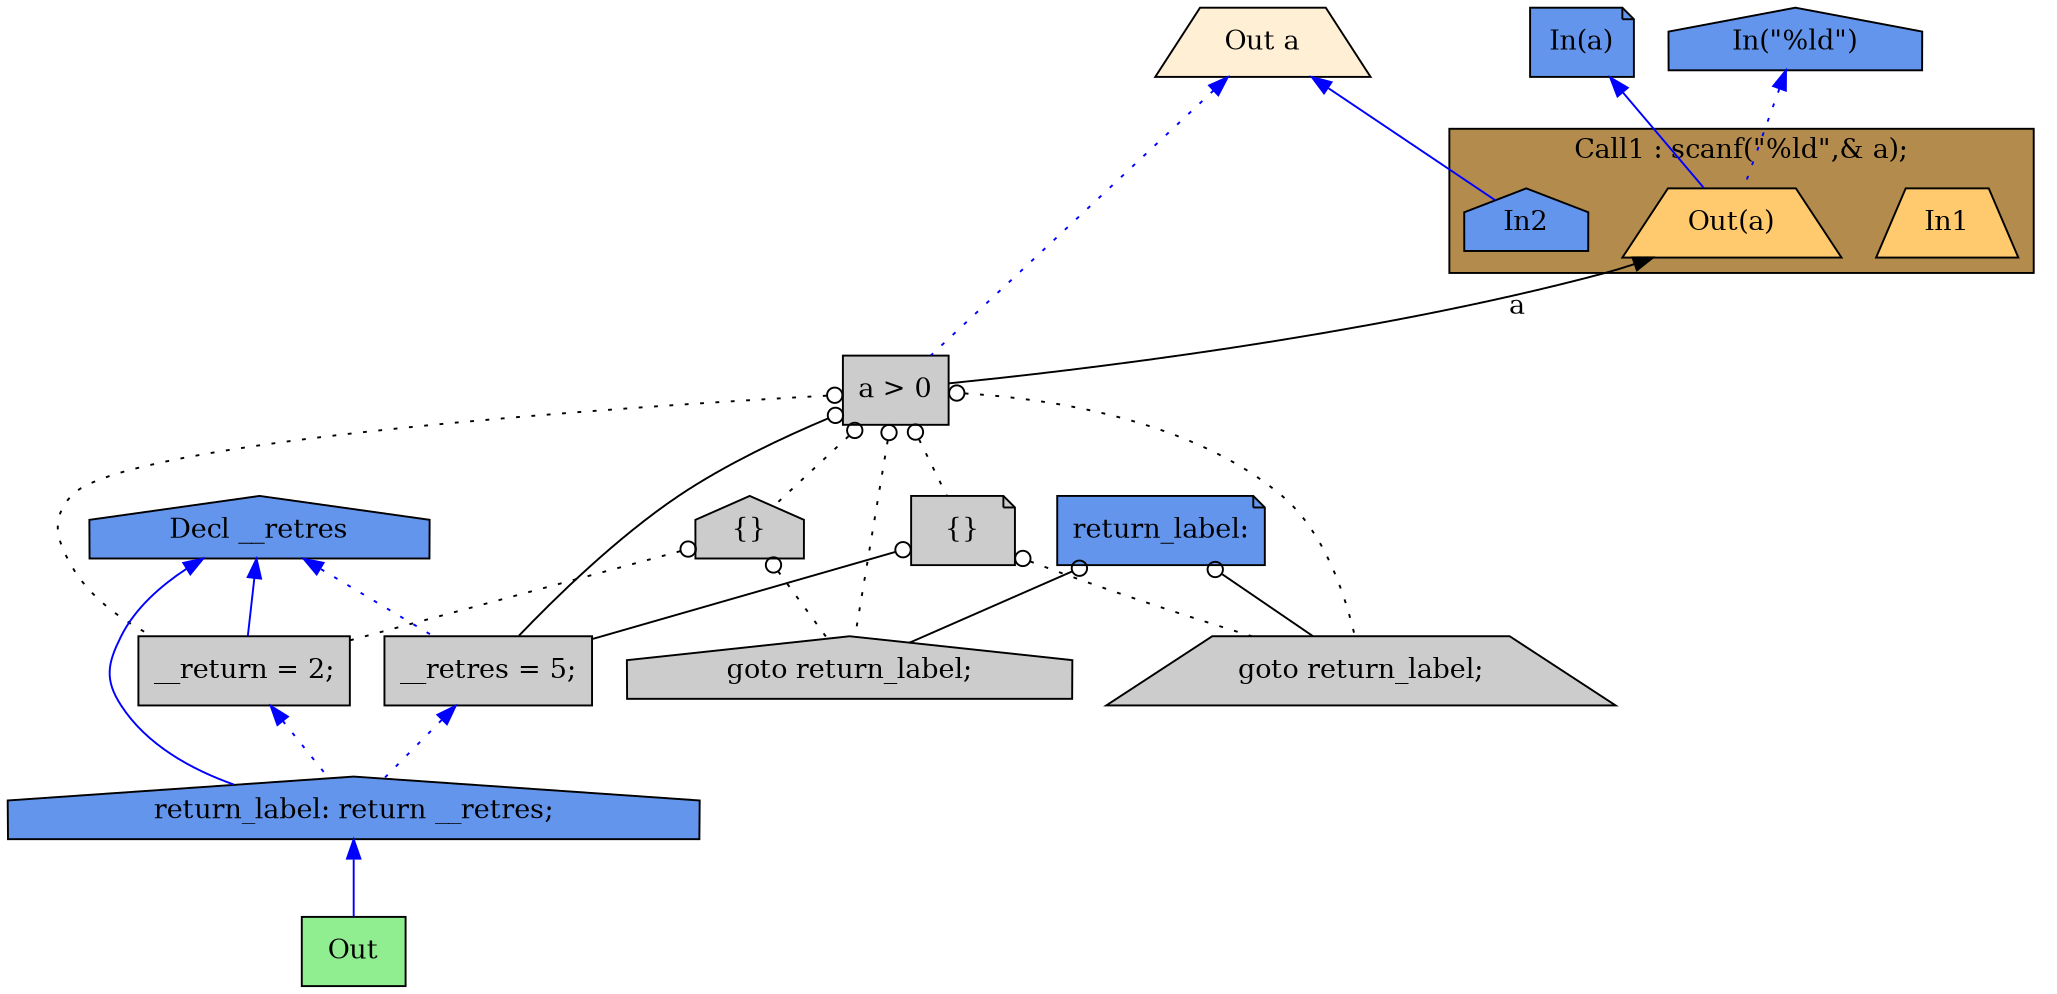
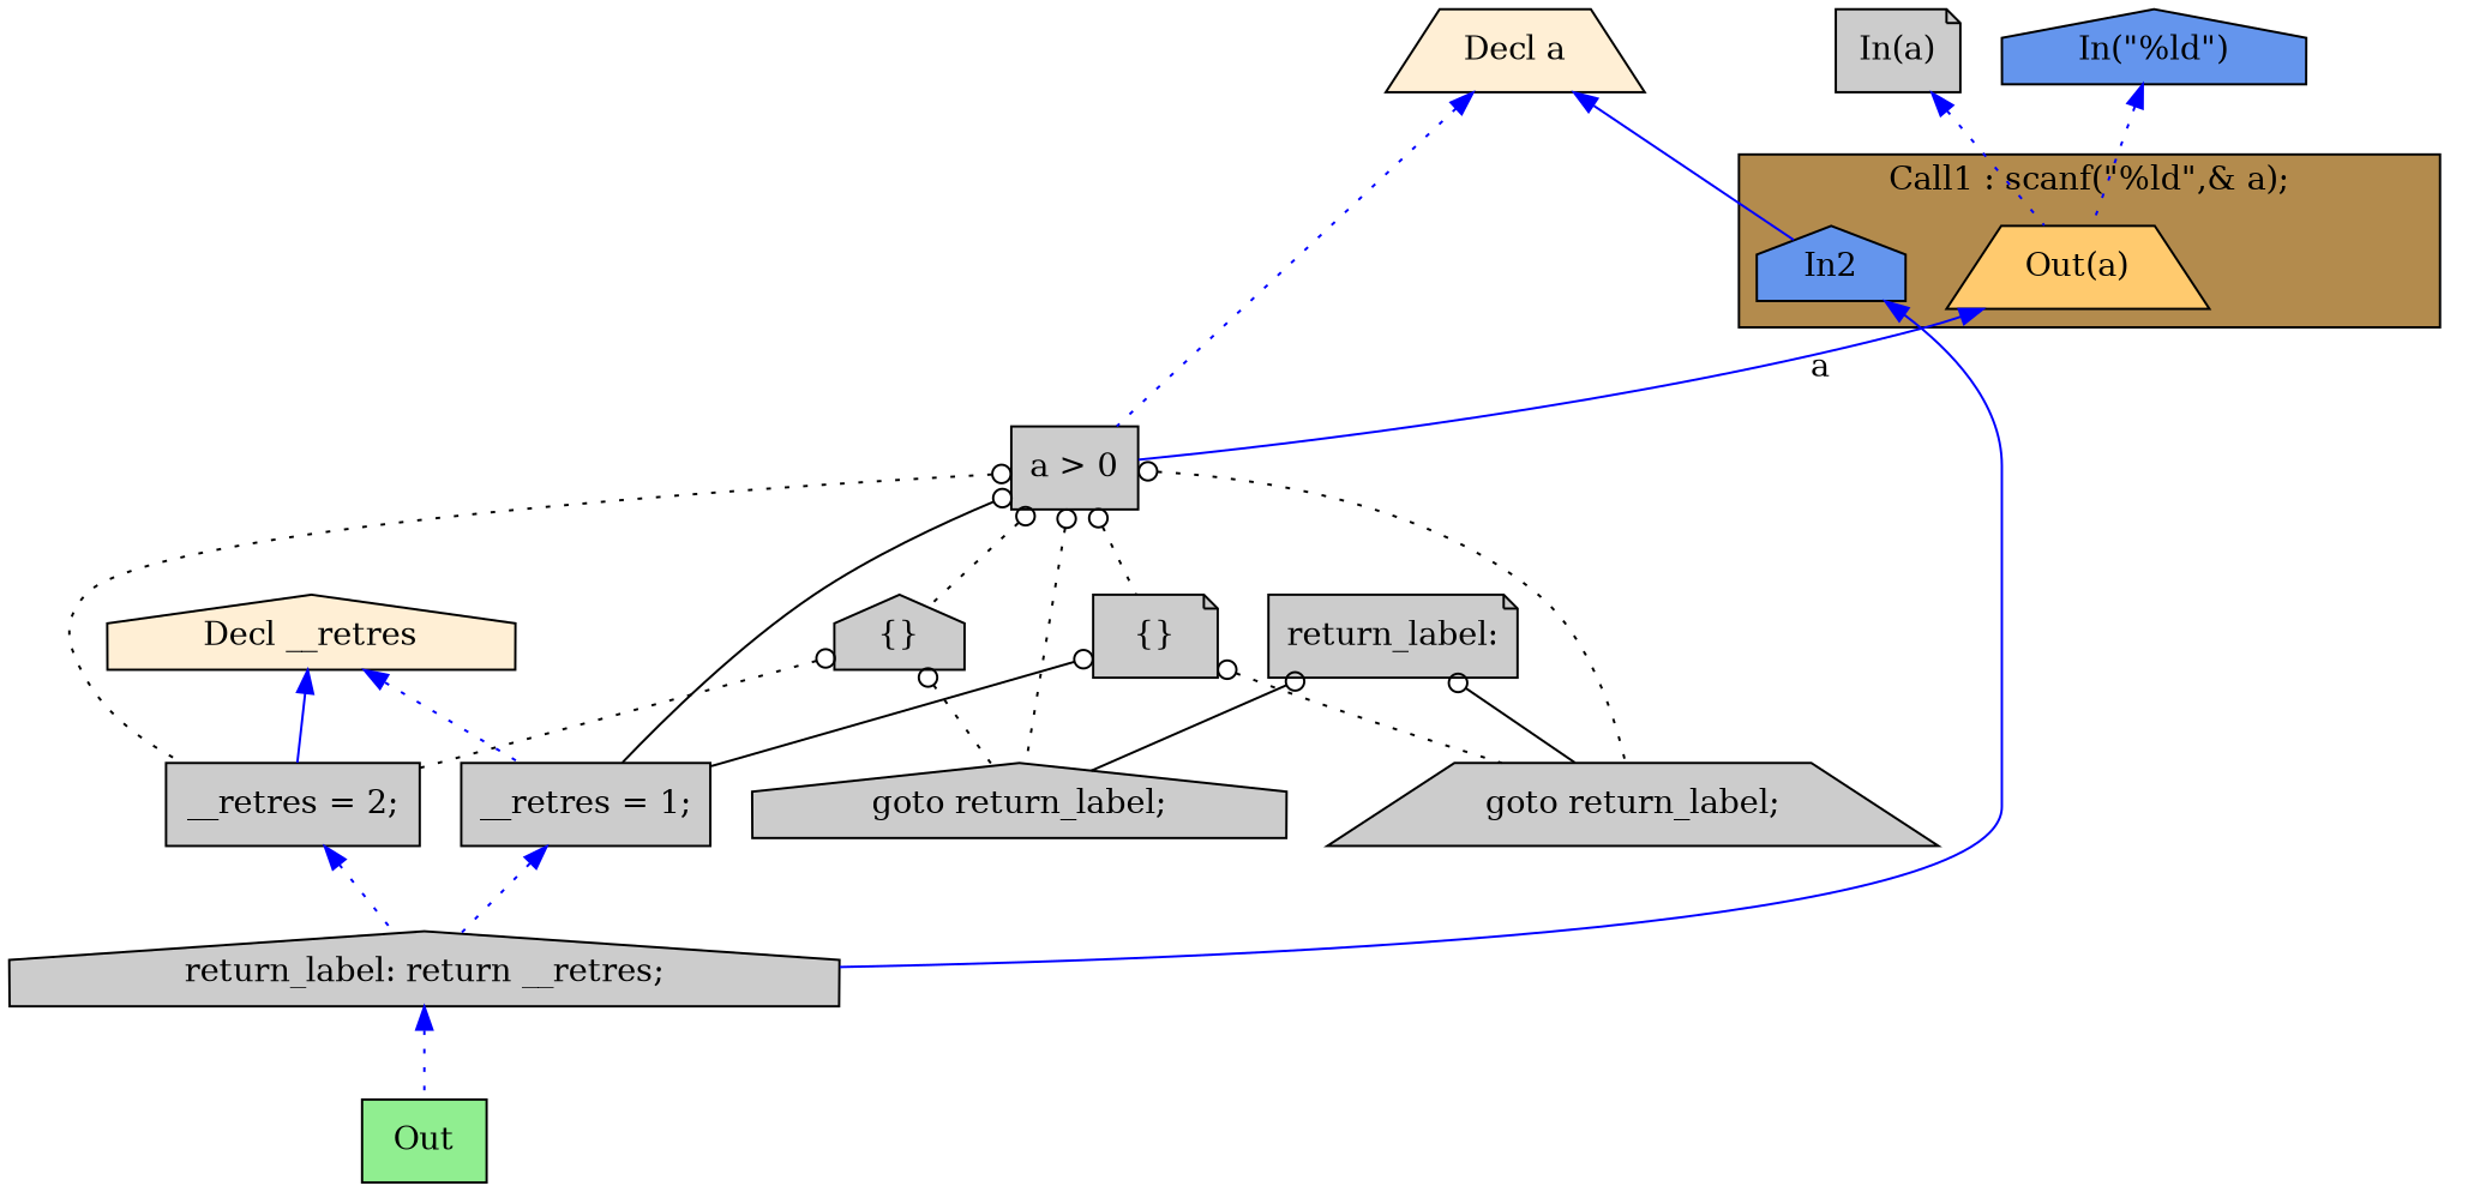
  digraph {
    rankdir=TB
    node [fillcolor="#CCCCCC" shape=house style=filled]
    edge [color="#000000" dir=back style=dotted arrowtail=odot]
-   n1 [fillcolor="#FFCA6E" label=In1 shape=trapezium]
    n2 [fillcolor="#6495ED" label=In2]
    n3 [fillcolor="#FFCA6E" label="Out(a)" shape=trapezium]
    n4 [label="a > 0" shape=box]
-   n5 [fillcolor="#FFEFD5" label="Out a" shape=trapezium]
-   n6 [label="__return = 2;" shape=box]
-   n7 [label="__retres = 5;" shape=box]
+   n5 [fillcolor="#FFEFD5" label="Decl a" shape=trapezium]
+   n6 [label="__retres = 2;" shape=box]
+   n7 [label="__retres = 1;" shape=box]
    n8 [label="{}"]
    n9 [label="{}" shape=note]
    n10 [label="goto return_label;"]
    n11 [label="goto return_label;" shape=trapezium]
-   n12 [fillcolor="#6495ED" label="Decl __retres"]
-   n13 [fillcolor="#6495ED" label="return_label: return __retres;"]
+   n12 [fillcolor="#FFEFD5" label="Decl __retres"]
+   n13 [label="return_label: return __retres;"]
    n14 [fillcolor="#90EE90" label=Out shape=box]
-   n15 [fillcolor="#6495ED" label="return_label:" shape=note]
-   n16 [fillcolor="#6495ED" label="In(a)" shape=note]
+   n15 [label="return_label:" shape=note]
+   n16 [label="In(a)" shape=note]
    n17 [fillcolor="#6495ED" label="In(\"%ld\")"]
    subgraph cluster_1 {
      fillcolor="#B38B4D"
      label="Call1 : scanf(\"%ld\",& a);"
      style=filled
-     n1
      n2
      n3
    }
-   n3 -> n4 [label=a style=solid arrowtail=""]
+   n3 -> n4 [color="#0000FF" label=a style=solid arrowtail=""]
    n4 -> n6
    n4 -> n7 [style=solid]
    n4 -> n8
    n4 -> n9
    n4 -> n10
    n4 -> n11
    n5 -> n2 [color="#0000FF" style=solid arrowtail=""]
    n5 -> n4 [color="#0000FF" arrowtail=""]
    n6 -> n13 [color="#0000FF" arrowtail=""]
    n7 -> n13 [color="#0000FF" arrowtail=""]
    n8 -> n6
    n8 -> n10
    n9 -> n7 [style=solid]
    n9 -> n11
    n12 -> n6 [color="#0000FF" style=solid arrowtail=""]
    n12 -> n7 [color="#0000FF" arrowtail=""]
-   n12 -> n13 [color="#0000FF" style=solid arrowtail=""]
-   n13 -> n14 [color="#0000FF" style=solid arrowtail=""]
+   n2 -> n13 [color="#0000FF" style=solid arrowtail=""]
+   n13 -> n14 [color="#0000FF" arrowtail=""]
    n15 -> n10 [style=solid]
    n15 -> n11 [style=solid]
-   n16 -> n3 [color="#0000FF" style=solid arrowtail=""]
+   n16 -> n3 [color="#0000FF" arrowtail=""]
    n17 -> n3 [color="#0000FF" arrowtail=""]
  }
